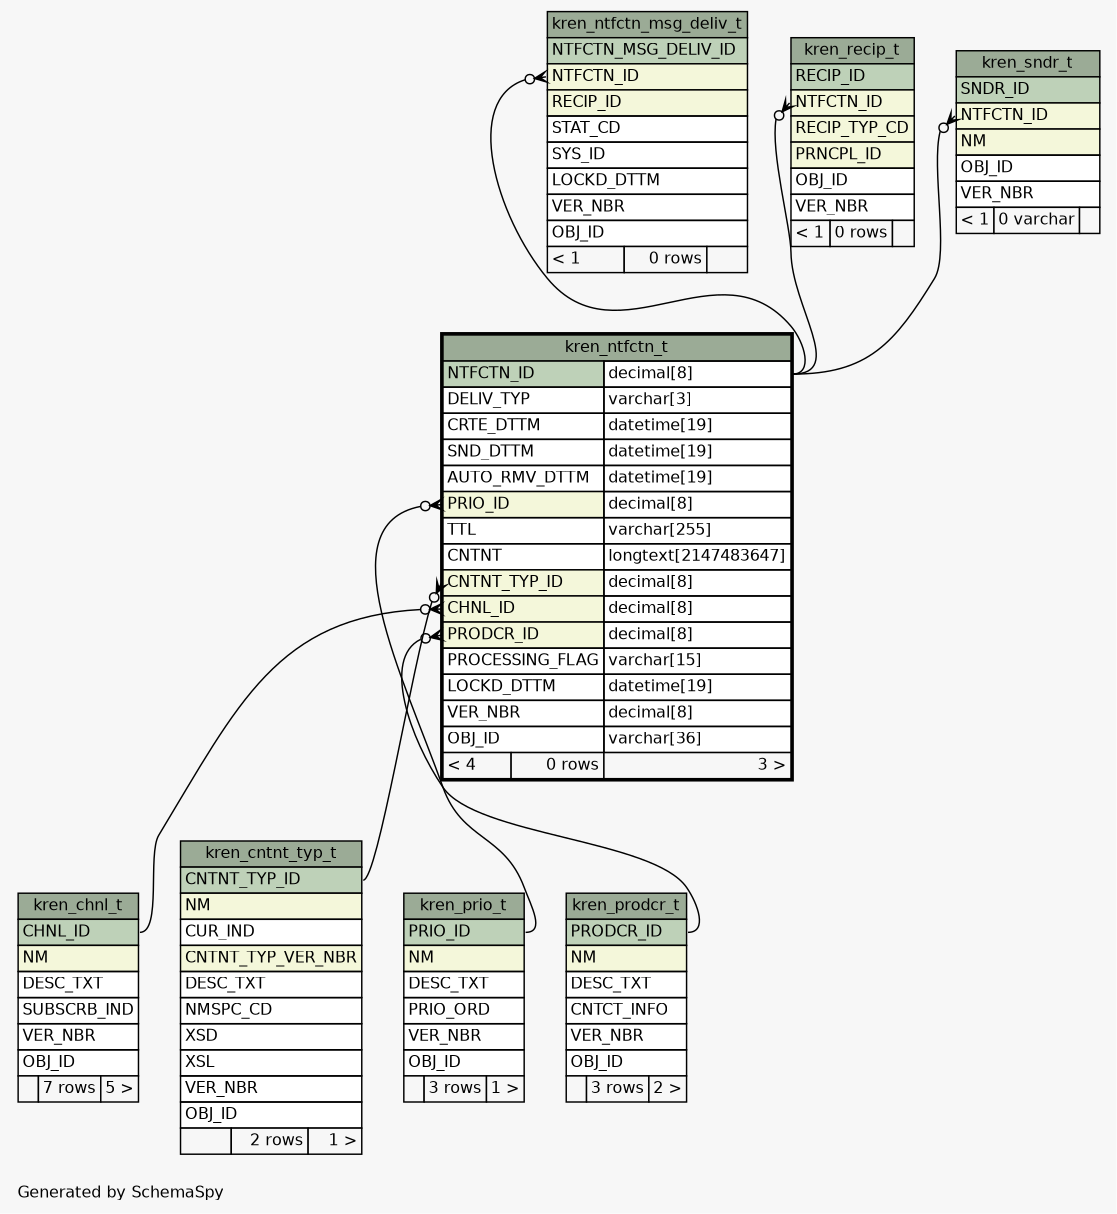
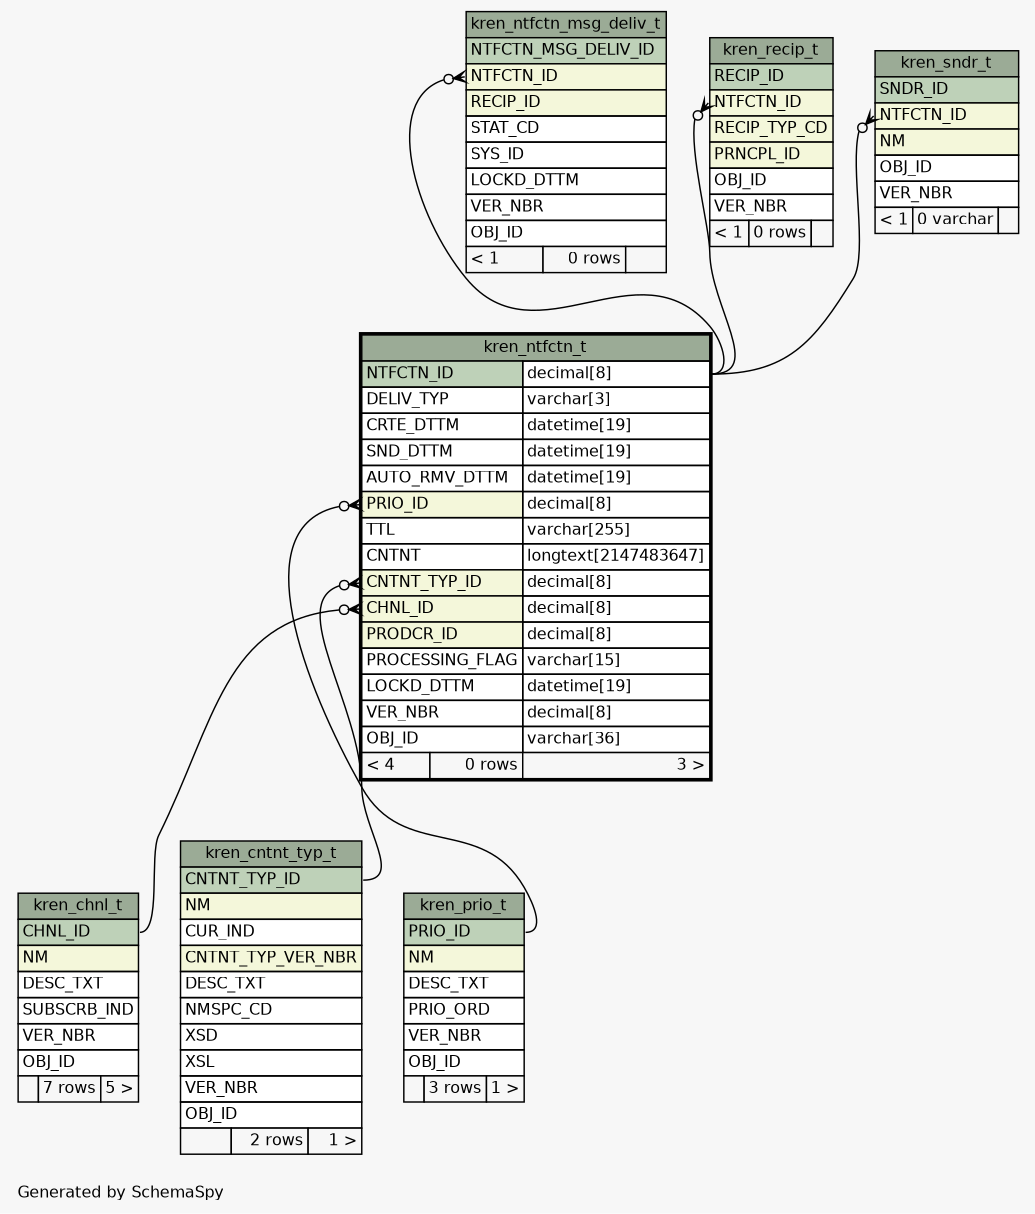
  digraph {
    bgcolor="#f7f7f7"
    fontname=Helvetica
    fontsize=11
    label="\nGenerated by SchemaSpy"
    labeljust=l
    nodesep=0.18
    rankdir=TB
    ranksep=0.46
    node [fontname=Helvetica fontsize=11 shape=plaintext]
    edge [arrowhead=none arrowsize=0.8 arrowtail=crowodot dir=back headport="NTFCTN_ID.type:e" tailport="NTFCTN_ID:w"]
    n1 [label=<     <TABLE BORDER="0" CELLBORDER="1" CELLSPACING="0" BGCOLOR="#ffffff">       <TR><TD COLSPAN="3" BGCOLOR="#9bab96" ALIGN="CENTER">kren_ntfctn_msg_deliv_t</TD></TR>       <TR><TD PORT="NTFCTN_MSG_DELIV_ID" COLSPAN="3" BGCOLOR="#bed1b8" ALIGN="LEFT">NTFCTN_MSG_DELIV_ID</TD></TR>       <TR><TD PORT="NTFCTN_ID" COLSPAN="3" BGCOLOR="#f4f7da" ALIGN="LEFT">NTFCTN_ID</TD></TR>       <TR><TD PORT="RECIP_ID" COLSPAN="3" BGCOLOR="#f4f7da" ALIGN="LEFT">RECIP_ID</TD></TR>       <TR><TD PORT="STAT_CD" COLSPAN="3" ALIGN="LEFT">STAT_CD</TD></TR>       <TR><TD PORT="SYS_ID" COLSPAN="3" ALIGN="LEFT">SYS_ID</TD></TR>       <TR><TD PORT="LOCKD_DTTM" COLSPAN="3" ALIGN="LEFT">LOCKD_DTTM</TD></TR>       <TR><TD PORT="VER_NBR" COLSPAN="3" ALIGN="LEFT">VER_NBR</TD></TR>       <TR><TD PORT="OBJ_ID" COLSPAN="3" ALIGN="LEFT">OBJ_ID</TD></TR>       <TR><TD ALIGN="LEFT" BGCOLOR="#f7f7f7">&lt; 1</TD><TD ALIGN="RIGHT" BGCOLOR="#f7f7f7">0 rows</TD><TD ALIGN="RIGHT" BGCOLOR="#f7f7f7">  </TD></TR>     </TABLE>>]
    n2 [label=<     <TABLE BORDER="2" CELLBORDER="1" CELLSPACING="0" BGCOLOR="#ffffff">       <TR><TD COLSPAN="3" BGCOLOR="#9bab96" ALIGN="CENTER">kren_ntfctn_t</TD></TR>       <TR><TD PORT="NTFCTN_ID" COLSPAN="2" BGCOLOR="#bed1b8" ALIGN="LEFT">NTFCTN_ID</TD><TD PORT="NTFCTN_ID.type" ALIGN="LEFT">decimal[8]</TD></TR>       <TR><TD PORT="DELIV_TYP" COLSPAN="2" ALIGN="LEFT">DELIV_TYP</TD><TD PORT="DELIV_TYP.type" ALIGN="LEFT">varchar[3]</TD></TR>       <TR><TD PORT="CRTE_DTTM" COLSPAN="2" ALIGN="LEFT">CRTE_DTTM</TD><TD PORT="CRTE_DTTM.type" ALIGN="LEFT">datetime[19]</TD></TR>       <TR><TD PORT="SND_DTTM" COLSPAN="2" ALIGN="LEFT">SND_DTTM</TD><TD PORT="SND_DTTM.type" ALIGN="LEFT">datetime[19]</TD></TR>       <TR><TD PORT="AUTO_RMV_DTTM" COLSPAN="2" ALIGN="LEFT">AUTO_RMV_DTTM</TD><TD PORT="AUTO_RMV_DTTM.type" ALIGN="LEFT">datetime[19]</TD></TR>       <TR><TD PORT="PRIO_ID" COLSPAN="2" BGCOLOR="#f4f7da" ALIGN="LEFT">PRIO_ID</TD><TD PORT="PRIO_ID.type" ALIGN="LEFT">decimal[8]</TD></TR>       <TR><TD PORT="TTL" COLSPAN="2" ALIGN="LEFT">TTL</TD><TD PORT="TTL.type" ALIGN="LEFT">varchar[255]</TD></TR>       <TR><TD PORT="CNTNT" COLSPAN="2" ALIGN="LEFT">CNTNT</TD><TD PORT="CNTNT.type" ALIGN="LEFT">longtext[2147483647]</TD></TR>       <TR><TD PORT="CNTNT_TYP_ID" COLSPAN="2" BGCOLOR="#f4f7da" ALIGN="LEFT">CNTNT_TYP_ID</TD><TD PORT="CNTNT_TYP_ID.type" ALIGN="LEFT">decimal[8]</TD></TR>       <TR><TD PORT="CHNL_ID" COLSPAN="2" BGCOLOR="#f4f7da" ALIGN="LEFT">CHNL_ID</TD><TD PORT="CHNL_ID.type" ALIGN="LEFT">decimal[8]</TD></TR>       <TR><TD PORT="PRODCR_ID" COLSPAN="2" BGCOLOR="#f4f7da" ALIGN="LEFT">PRODCR_ID</TD><TD PORT="PRODCR_ID.type" ALIGN="LEFT">decimal[8]</TD></TR>       <TR><TD PORT="PROCESSING_FLAG" COLSPAN="2" ALIGN="LEFT">PROCESSING_FLAG</TD><TD PORT="PROCESSING_FLAG.type" ALIGN="LEFT">varchar[15]</TD></TR>       <TR><TD PORT="LOCKD_DTTM" COLSPAN="2" ALIGN="LEFT">LOCKD_DTTM</TD><TD PORT="LOCKD_DTTM.type" ALIGN="LEFT">datetime[19]</TD></TR>       <TR><TD PORT="VER_NBR" COLSPAN="2" ALIGN="LEFT">VER_NBR</TD><TD PORT="VER_NBR.type" ALIGN="LEFT">decimal[8]</TD></TR>       <TR><TD PORT="OBJ_ID" COLSPAN="2" ALIGN="LEFT">OBJ_ID</TD><TD PORT="OBJ_ID.type" ALIGN="LEFT">varchar[36]</TD></TR>       <TR><TD ALIGN="LEFT" BGCOLOR="#f7f7f7">&lt; 4</TD><TD ALIGN="RIGHT" BGCOLOR="#f7f7f7">0 rows</TD><TD ALIGN="RIGHT" BGCOLOR="#f7f7f7">3 &gt;</TD></TR>     </TABLE>>]
    n3 [label=<     <TABLE BORDER="0" CELLBORDER="1" CELLSPACING="0" BGCOLOR="#ffffff">       <TR><TD COLSPAN="3" BGCOLOR="#9bab96" ALIGN="CENTER">kren_chnl_t</TD></TR>       <TR><TD PORT="CHNL_ID" COLSPAN="3" BGCOLOR="#bed1b8" ALIGN="LEFT">CHNL_ID</TD></TR>       <TR><TD PORT="NM" COLSPAN="3" BGCOLOR="#f4f7da" ALIGN="LEFT">NM</TD></TR>       <TR><TD PORT="DESC_TXT" COLSPAN="3" ALIGN="LEFT">DESC_TXT</TD></TR>       <TR><TD PORT="SUBSCRB_IND" COLSPAN="3" ALIGN="LEFT">SUBSCRB_IND</TD></TR>       <TR><TD PORT="VER_NBR" COLSPAN="3" ALIGN="LEFT">VER_NBR</TD></TR>       <TR><TD PORT="OBJ_ID" COLSPAN="3" ALIGN="LEFT">OBJ_ID</TD></TR>       <TR><TD ALIGN="LEFT" BGCOLOR="#f7f7f7">  </TD><TD ALIGN="RIGHT" BGCOLOR="#f7f7f7">7 rows</TD><TD ALIGN="RIGHT" BGCOLOR="#f7f7f7">5 &gt;</TD></TR>     </TABLE>>]
    n4 [label=<     <TABLE BORDER="0" CELLBORDER="1" CELLSPACING="0" BGCOLOR="#ffffff">       <TR><TD COLSPAN="3" BGCOLOR="#9bab96" ALIGN="CENTER">kren_cntnt_typ_t</TD></TR>       <TR><TD PORT="CNTNT_TYP_ID" COLSPAN="3" BGCOLOR="#bed1b8" ALIGN="LEFT">CNTNT_TYP_ID</TD></TR>       <TR><TD PORT="NM" COLSPAN="3" BGCOLOR="#f4f7da" ALIGN="LEFT">NM</TD></TR>       <TR><TD PORT="CUR_IND" COLSPAN="3" ALIGN="LEFT">CUR_IND</TD></TR>       <TR><TD PORT="CNTNT_TYP_VER_NBR" COLSPAN="3" BGCOLOR="#f4f7da" ALIGN="LEFT">CNTNT_TYP_VER_NBR</TD></TR>       <TR><TD PORT="DESC_TXT" COLSPAN="3" ALIGN="LEFT">DESC_TXT</TD></TR>       <TR><TD PORT="NMSPC_CD" COLSPAN="3" ALIGN="LEFT">NMSPC_CD</TD></TR>       <TR><TD PORT="XSD" COLSPAN="3" ALIGN="LEFT">XSD</TD></TR>       <TR><TD PORT="XSL" COLSPAN="3" ALIGN="LEFT">XSL</TD></TR>       <TR><TD PORT="VER_NBR" COLSPAN="3" ALIGN="LEFT">VER_NBR</TD></TR>       <TR><TD PORT="OBJ_ID" COLSPAN="3" ALIGN="LEFT">OBJ_ID</TD></TR>       <TR><TD ALIGN="LEFT" BGCOLOR="#f7f7f7">  </TD><TD ALIGN="RIGHT" BGCOLOR="#f7f7f7">2 rows</TD><TD ALIGN="RIGHT" BGCOLOR="#f7f7f7">1 &gt;</TD></TR>     </TABLE>>]
    n5 [label=<     <TABLE BORDER="0" CELLBORDER="1" CELLSPACING="0" BGCOLOR="#ffffff">       <TR><TD COLSPAN="3" BGCOLOR="#9bab96" ALIGN="CENTER">kren_prio_t</TD></TR>       <TR><TD PORT="PRIO_ID" COLSPAN="3" BGCOLOR="#bed1b8" ALIGN="LEFT">PRIO_ID</TD></TR>       <TR><TD PORT="NM" COLSPAN="3" BGCOLOR="#f4f7da" ALIGN="LEFT">NM</TD></TR>       <TR><TD PORT="DESC_TXT" COLSPAN="3" ALIGN="LEFT">DESC_TXT</TD></TR>       <TR><TD PORT="PRIO_ORD" COLSPAN="3" ALIGN="LEFT">PRIO_ORD</TD></TR>       <TR><TD PORT="VER_NBR" COLSPAN="3" ALIGN="LEFT">VER_NBR</TD></TR>       <TR><TD PORT="OBJ_ID" COLSPAN="3" ALIGN="LEFT">OBJ_ID</TD></TR>       <TR><TD ALIGN="LEFT" BGCOLOR="#f7f7f7">  </TD><TD ALIGN="RIGHT" BGCOLOR="#f7f7f7">3 rows</TD><TD ALIGN="RIGHT" BGCOLOR="#f7f7f7">1 &gt;</TD></TR>     </TABLE>>]
-   n6 [label=<     <TABLE BORDER="0" CELLBORDER="1" CELLSPACING="0" BGCOLOR="#ffffff">       <TR><TD COLSPAN="3" BGCOLOR="#9bab96" ALIGN="CENTER">kren_prodcr_t</TD></TR>       <TR><TD PORT="PRODCR_ID" COLSPAN="3" BGCOLOR="#bed1b8" ALIGN="LEFT">PRODCR_ID</TD></TR>       <TR><TD PORT="NM" COLSPAN="3" BGCOLOR="#f4f7da" ALIGN="LEFT">NM</TD></TR>       <TR><TD PORT="DESC_TXT" COLSPAN="3" ALIGN="LEFT">DESC_TXT</TD></TR>       <TR><TD PORT="CNTCT_INFO" COLSPAN="3" ALIGN="LEFT">CNTCT_INFO</TD></TR>       <TR><TD PORT="VER_NBR" COLSPAN="3" ALIGN="LEFT">VER_NBR</TD></TR>       <TR><TD PORT="OBJ_ID" COLSPAN="3" ALIGN="LEFT">OBJ_ID</TD></TR>       <TR><TD ALIGN="LEFT" BGCOLOR="#f7f7f7">  </TD><TD ALIGN="RIGHT" BGCOLOR="#f7f7f7">3 rows</TD><TD ALIGN="RIGHT" BGCOLOR="#f7f7f7">2 &gt;</TD></TR>     </TABLE>>]
    n7 [label=<     <TABLE BORDER="0" CELLBORDER="1" CELLSPACING="0" BGCOLOR="#ffffff">       <TR><TD COLSPAN="3" BGCOLOR="#9bab96" ALIGN="CENTER">kren_recip_t</TD></TR>       <TR><TD PORT="RECIP_ID" COLSPAN="3" BGCOLOR="#bed1b8" ALIGN="LEFT">RECIP_ID</TD></TR>       <TR><TD PORT="NTFCTN_ID" COLSPAN="3" BGCOLOR="#f4f7da" ALIGN="LEFT">NTFCTN_ID</TD></TR>       <TR><TD PORT="RECIP_TYP_CD" COLSPAN="3" BGCOLOR="#f4f7da" ALIGN="LEFT">RECIP_TYP_CD</TD></TR>       <TR><TD PORT="PRNCPL_ID" COLSPAN="3" BGCOLOR="#f4f7da" ALIGN="LEFT">PRNCPL_ID</TD></TR>       <TR><TD PORT="OBJ_ID" COLSPAN="3" ALIGN="LEFT">OBJ_ID</TD></TR>       <TR><TD PORT="VER_NBR" COLSPAN="3" ALIGN="LEFT">VER_NBR</TD></TR>       <TR><TD ALIGN="LEFT" BGCOLOR="#f7f7f7">&lt; 1</TD><TD ALIGN="RIGHT" BGCOLOR="#f7f7f7">0 rows</TD><TD ALIGN="RIGHT" BGCOLOR="#f7f7f7">  </TD></TR>     </TABLE>>]
    n8 [label=<     <TABLE BORDER="0" CELLBORDER="1" CELLSPACING="0" BGCOLOR="#ffffff">       <TR><TD COLSPAN="3" BGCOLOR="#9bab96" ALIGN="CENTER">kren_sndr_t</TD></TR>       <TR><TD PORT="SNDR_ID" COLSPAN="3" BGCOLOR="#bed1b8" ALIGN="LEFT">SNDR_ID</TD></TR>       <TR><TD PORT="NTFCTN_ID" COLSPAN="3" BGCOLOR="#f4f7da" ALIGN="LEFT">NTFCTN_ID</TD></TR>       <TR><TD PORT="NM" COLSPAN="3" BGCOLOR="#f4f7da" ALIGN="LEFT">NM</TD></TR>       <TR><TD PORT="OBJ_ID" COLSPAN="3" ALIGN="LEFT">OBJ_ID</TD></TR>       <TR><TD PORT="VER_NBR" COLSPAN="3" ALIGN="LEFT">VER_NBR</TD></TR>       <TR><TD ALIGN="LEFT" BGCOLOR="#f7f7f7">&lt; 1</TD><TD ALIGN="RIGHT" BGCOLOR="#f7f7f7">0 varchar</TD><TD ALIGN="RIGHT" BGCOLOR="#f7f7f7">  </TD></TR>     </TABLE>>]
    n1 -> n2
    n2 -> n3 [headport="CHNL_ID:e" tailport="CHNL_ID:w"]
    n2 -> n4 [headport="CNTNT_TYP_ID:e" tailport="CNTNT_TYP_ID:w"]
    n2 -> n5 [headport="PRIO_ID:e" tailport="PRIO_ID:w"]
-   n2 -> n6 [headport="PRODCR_ID:e" tailport="PRODCR_ID:w"]
    n7 -> n2
    n8 -> n2
  }
